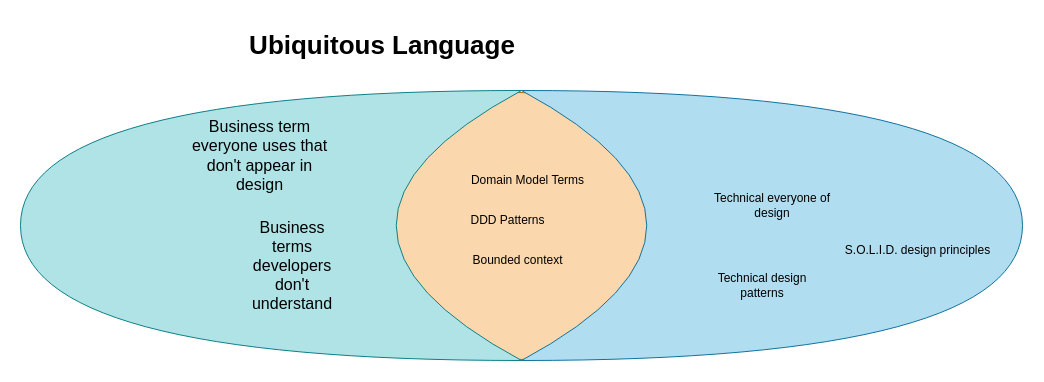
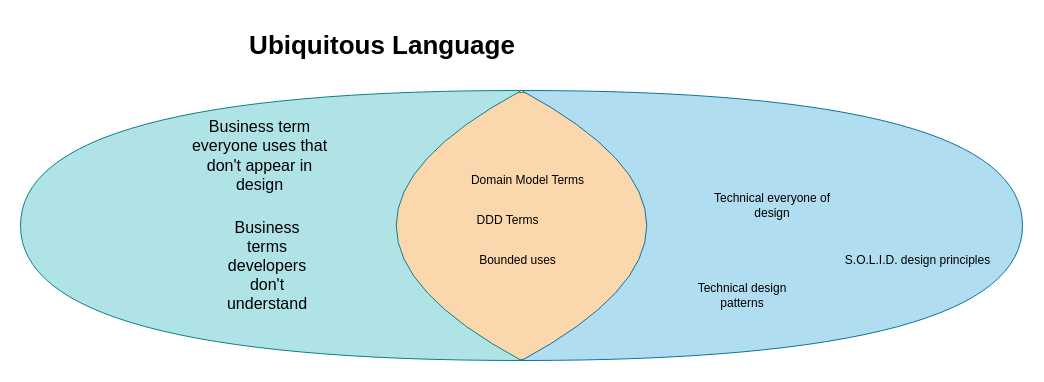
  <mxCell id="0" />
  <mxCell id="1" parent="0" />
  <mxCell id="2" value="" style="ellipse;whiteSpace=wrap;html=1;labelBackgroundColor=none;strokeWidth=1;fillColor=#fad7ac;fontSize=16;strokeColor=#b46504;" vertex="1" parent="1"><mxGeometry x="216.5" y="92" width="600" height="267" as="geometry" /></mxCell>
  <mxCell id="3" value="" style="shape=xor;whiteSpace=wrap;html=1;strokeWidth=1;fontSize=16;rotation=-180;strokeColor=#0e8088;labelBackgroundColor=none;fillColor=#b0e3e6;" vertex="1" parent="1"><mxGeometry x="20" y="90" width="501" height="270" as="geometry" /></mxCell>
  <mxCell id="4" value="" style="shape=xor;whiteSpace=wrap;html=1;strokeWidth=1;fontSize=16;fillColor=#b1ddf0;strokeColor=#10739e;" vertex="1" parent="1"><mxGeometry x="521" y="90" width="501" height="270" as="geometry" /></mxCell>
- <mxCell id="5" value="Business terms developers don't understand" style="text;html=1;strokeColor=none;fillColor=none;align=center;verticalAlign=middle;whiteSpace=wrap;rounded=0;strokeWidth=1;fontSize=16;" vertex="1" parent="1"><mxGeometry x="247" y="230" width="90" height="70" as="geometry" /></mxCell>
+ <mxCell id="5" value="Business terms developers don't understand" style="text;html=1;strokeColor=none;fillColor=none;align=center;verticalAlign=middle;whiteSpace=wrap;rounded=0;strokeWidth=1;fontSize=16;" vertex="1" parent="1"><mxGeometry x="222" y="230" width="90" height="70" as="geometry" /></mxCell>
  <mxCell id="6" value="Business term everyone uses that don't appear in design" style="text;html=1;strokeColor=none;fillColor=none;align=center;verticalAlign=middle;whiteSpace=wrap;rounded=0;strokeWidth=1;fontSize=16;" vertex="1" parent="1"><mxGeometry x="182" y="120" width="155" height="70" as="geometry" /></mxCell>
  <mxCell id="7" value="Technical everyone of design" style="text;html=1;strokeColor=none;fillColor=none;align=center;verticalAlign=middle;whiteSpace=wrap;rounded=0;" vertex="1" parent="1"><mxGeometry x="706.5" y="180" width="130" height="50" as="geometry" /></mxCell>
- <mxCell id="8" value="Technical design patterns" style="text;html=1;strokeColor=none;fillColor=none;align=center;verticalAlign=middle;whiteSpace=wrap;rounded=0;" vertex="1" parent="1"><mxGeometry x="706.5" y="260" width="110" height="50" as="geometry" /></mxCell>
- <mxCell id="9" value="S.O.L.I.D. design principles" style="text;html=1;align=center;verticalAlign=middle;resizable=0;points=[];autosize=1;" vertex="1" parent="1"><mxGeometry x="836.5" y="240" width="160" height="20" as="geometry" /></mxCell>
+ <mxCell id="8" value="Technical design patterns" style="text;html=1;strokeColor=none;fillColor=none;align=center;verticalAlign=middle;whiteSpace=wrap;rounded=0;" vertex="1" parent="1"><mxGeometry x="686.5" y="270" width="110" height="50" as="geometry" /></mxCell>
+ <mxCell id="9" value="S.O.L.I.D. design principles" style="text;html=1;align=center;verticalAlign=middle;resizable=0;points=[];autosize=1;" vertex="1" parent="1"><mxGeometry x="836.5" y="250" width="160" height="20" as="geometry" /></mxCell>
  <mxCell id="10" value="Domain Model Terms" style="text;html=1;align=center;verticalAlign=middle;resizable=0;points=[];autosize=1;" vertex="1" parent="1"><mxGeometry x="462" y="170" width="130" height="20" as="geometry" /></mxCell>
- <mxCell id="11" value="DDD Patterns" style="text;html=1;align=center;verticalAlign=middle;resizable=0;points=[];autosize=1;" vertex="1" parent="1"><mxGeometry x="462" y="210" width="90" height="20" as="geometry" /></mxCell>
- <mxCell id="12" value="Bounded context" style="text;html=1;align=center;verticalAlign=middle;resizable=0;points=[];autosize=1;" vertex="1" parent="1"><mxGeometry x="462" y="250" width="110" height="20" as="geometry" /></mxCell>
+ <mxCell id="11" value="DDD Terms" style="text;html=1;align=center;verticalAlign=middle;resizable=0;points=[];autosize=1;" vertex="1" parent="1"><mxGeometry x="462" y="210" width="90" height="20" as="geometry" /></mxCell>
+ <mxCell id="12" value="Bounded uses" style="text;html=1;align=center;verticalAlign=middle;resizable=0;points=[];autosize=1;" vertex="1" parent="1"><mxGeometry x="462" y="250" width="110" height="20" as="geometry" /></mxCell>
  <mxCell id="13" value="Ubiquitous Language" style="text;html=1;strokeColor=none;fillColor=none;align=center;verticalAlign=middle;whiteSpace=wrap;rounded=0;fontStyle=1;fontSize=26;" vertex="1" parent="1"><mxGeometry x="237" y="20" width="290" height="50" as="geometry" /></mxCell>
